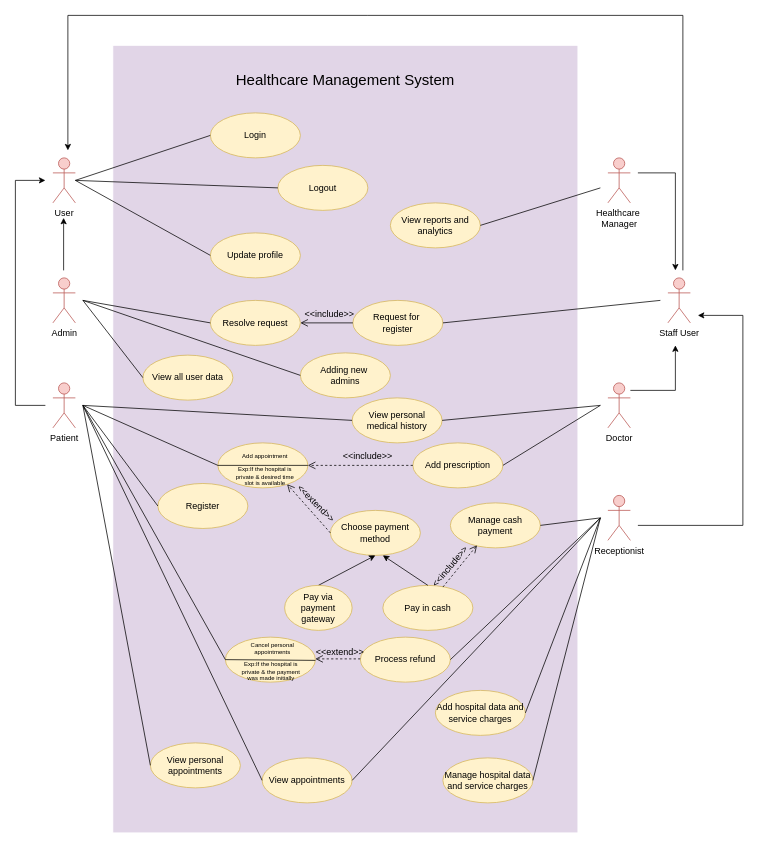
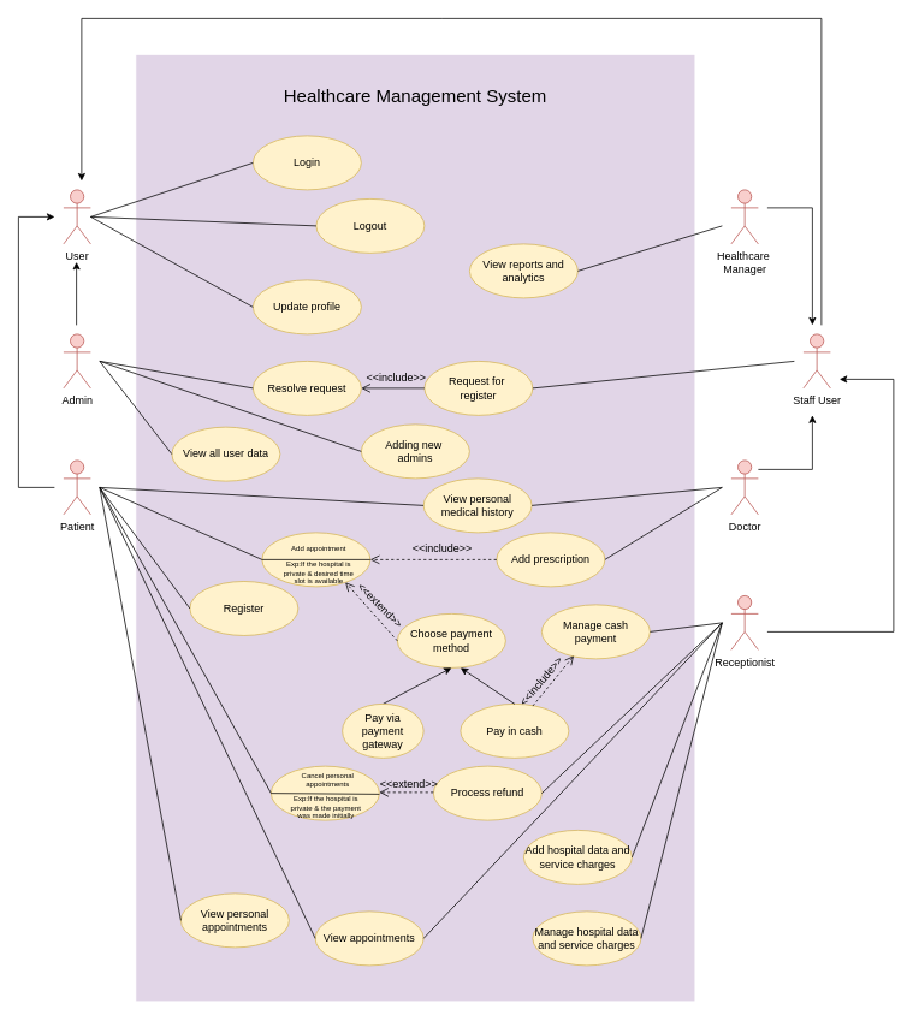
  <mxCell id="0" />
  <mxCell id="1" parent="0" />
  <mxCell id="2" value="" style="rounded=0;whiteSpace=wrap;html=1;fillColor=#e1d5e7;strokeColor=#FFFFFF;" parent="1" vertex="1"><mxGeometry x="150" y="60" width="620" height="1050" as="geometry" /></mxCell>
  <mxCell id="3" value="&lt;font size=&quot;1&quot; style=&quot;&quot;&gt;&lt;span style=&quot;font-size: 20px;&quot;&gt;Healthcare Management System&lt;/span&gt;&lt;/font&gt;" style="text;html=1;align=center;verticalAlign=middle;whiteSpace=wrap;rounded=0;glass=0;" parent="1" vertex="1"><mxGeometry x="300" y="90" width="320" height="30" as="geometry" /></mxCell>
  <mxCell id="4" value="Admin" style="shape=umlActor;verticalLabelPosition=bottom;verticalAlign=top;html=1;outlineConnect=0;fillColor=#f8cecc;strokeColor=#b85450;" parent="1" vertex="1"><mxGeometry x="70" y="370" width="30" height="60" as="geometry" /></mxCell>
  <mxCell id="5" value="Healthcare&amp;nbsp;&lt;div&gt;Manager&lt;div&gt;&lt;br&gt;&lt;/div&gt;&lt;/div&gt;" style="shape=umlActor;verticalLabelPosition=bottom;verticalAlign=top;html=1;outlineConnect=0;fillColor=#f8cecc;strokeColor=#b85450;" parent="1" vertex="1"><mxGeometry x="810" y="210" width="30" height="60" as="geometry" /></mxCell>
  <mxCell id="6" value="Patient&lt;div&gt;&lt;br&gt;&lt;/div&gt;" style="shape=umlActor;verticalLabelPosition=bottom;verticalAlign=top;html=1;outlineConnect=0;fillColor=#f8cecc;strokeColor=#b85450;" parent="1" vertex="1"><mxGeometry x="70" y="510" width="30" height="60" as="geometry" /></mxCell>
  <mxCell id="7" value="&lt;div&gt;Doctor&lt;/div&gt;" style="shape=umlActor;verticalLabelPosition=bottom;verticalAlign=top;html=1;outlineConnect=0;fillColor=#f8cecc;strokeColor=#b85450;" parent="1" vertex="1"><mxGeometry x="810" y="510" width="30" height="60" as="geometry" /></mxCell>
  <mxCell id="8" value="&lt;div&gt;Receptionist&lt;/div&gt;" style="shape=umlActor;verticalLabelPosition=bottom;verticalAlign=top;html=1;outlineConnect=0;fillColor=#f8cecc;strokeColor=#b85450;" parent="1" vertex="1"><mxGeometry x="810" y="660" width="30" height="60" as="geometry" /></mxCell>
  <mxCell id="9" value="Staff User" style="shape=umlActor;verticalLabelPosition=bottom;verticalAlign=top;html=1;outlineConnect=0;fillColor=#f8cecc;strokeColor=#b85450;" parent="1" vertex="1"><mxGeometry x="890" y="370" width="30" height="60" as="geometry" /></mxCell>
  <mxCell id="10" value="User" style="shape=umlActor;verticalLabelPosition=bottom;verticalAlign=top;html=1;outlineConnect=0;fillColor=#f8cecc;strokeColor=#b85450;" parent="1" vertex="1"><mxGeometry x="70" y="210" width="30" height="60" as="geometry" /></mxCell>
  <mxCell id="11" value="Login" style="ellipse;whiteSpace=wrap;html=1;fillColor=#fff2cc;strokeColor=#d6b656;" parent="1" vertex="1"><mxGeometry x="280" y="150" width="120" height="60" as="geometry" /></mxCell>
- <mxCell id="12" value="Logout" style="ellipse;whiteSpace=wrap;html=1;fillColor=#fff2cc;strokeColor=#d6b656;" parent="1" vertex="1"><mxGeometry x="370" y="220" width="120" height="60" as="geometry" /></mxCell>
+ <mxCell id="12" value="Logout" style="ellipse;whiteSpace=wrap;html=1;fillColor=#fff2cc;strokeColor=#d6b656;" parent="1" vertex="1"><mxGeometry x="350" y="220" width="120" height="60" as="geometry" /></mxCell>
  <mxCell id="13" value="" style="endArrow=none;html=1;rounded=0;entryX=0;entryY=0.5;entryDx=0;entryDy=0;" parent="1" target="11" edge="1"><mxGeometry width="50" height="50" relative="1" as="geometry"><mxPoint x="100" y="240" as="sourcePoint" /><mxPoint x="450" y="380" as="targetPoint" /></mxGeometry></mxCell>
  <mxCell id="14" value="" style="endArrow=none;html=1;rounded=0;entryX=0;entryY=0.5;entryDx=0;entryDy=0;" parent="1" target="12" edge="1"><mxGeometry width="50" height="50" relative="1" as="geometry"><mxPoint x="100" y="240" as="sourcePoint" /><mxPoint x="290" y="190" as="targetPoint" /></mxGeometry></mxCell>
  <mxCell id="15" value="" style="endArrow=classic;html=1;rounded=0;" parent="1" edge="1"><mxGeometry width="50" height="50" relative="1" as="geometry"><mxPoint x="850" y="230" as="sourcePoint" /><mxPoint x="900" y="360" as="targetPoint" /><Array as="points"><mxPoint x="900" y="230" /></Array></mxGeometry></mxCell>
  <mxCell id="16" value="" style="endArrow=classic;html=1;rounded=0;" parent="1" edge="1"><mxGeometry width="50" height="50" relative="1" as="geometry"><mxPoint x="840" y="520" as="sourcePoint" /><mxPoint x="900" y="460" as="targetPoint" /><Array as="points"><mxPoint x="900" y="520" /></Array></mxGeometry></mxCell>
  <mxCell id="17" value="" style="endArrow=classic;html=1;rounded=0;" parent="1" edge="1"><mxGeometry width="50" height="50" relative="1" as="geometry"><mxPoint x="850" y="700" as="sourcePoint" /><mxPoint x="930" y="420" as="targetPoint" /><Array as="points"><mxPoint x="990" y="700" /><mxPoint x="990" y="420" /></Array></mxGeometry></mxCell>
  <mxCell id="18" value="" style="endArrow=classic;html=1;rounded=0;" parent="1" edge="1"><mxGeometry width="50" height="50" relative="1" as="geometry"><mxPoint x="84.33" y="360" as="sourcePoint" /><mxPoint x="84.33" y="290" as="targetPoint" /><Array as="points" /></mxGeometry></mxCell>
  <mxCell id="19" value="" style="endArrow=classic;html=1;rounded=0;" parent="1" edge="1"><mxGeometry width="50" height="50" relative="1" as="geometry"><mxPoint x="60" y="540" as="sourcePoint" /><mxPoint x="60" y="240" as="targetPoint" /><Array as="points"><mxPoint x="20" y="540" /><mxPoint x="20" y="240" /></Array></mxGeometry></mxCell>
  <mxCell id="20" value="Register" style="ellipse;whiteSpace=wrap;html=1;fillColor=#fff2cc;strokeColor=#d6b656;" parent="1" vertex="1"><mxGeometry x="210" y="644.14" width="120" height="60" as="geometry" /></mxCell>
  <mxCell id="21" value="" style="endArrow=none;html=1;rounded=0;entryX=0;entryY=0.5;entryDx=0;entryDy=0;" parent="1" target="20" edge="1"><mxGeometry width="50" height="50" relative="1" as="geometry"><mxPoint x="110" y="540" as="sourcePoint" /><mxPoint x="450" y="380" as="targetPoint" /></mxGeometry></mxCell>
  <mxCell id="22" value="Request for&amp;nbsp;&lt;div&gt;register&lt;/div&gt;" style="ellipse;whiteSpace=wrap;html=1;fillColor=#fff2cc;strokeColor=#d6b656;" parent="1" vertex="1"><mxGeometry x="470" y="400" width="120" height="60" as="geometry" /></mxCell>
  <mxCell id="23" value="" style="endArrow=none;html=1;rounded=0;exitX=1;exitY=0.5;exitDx=0;exitDy=0;" parent="1" source="22" edge="1"><mxGeometry width="50" height="50" relative="1" as="geometry"><mxPoint x="400" y="410" as="sourcePoint" /><mxPoint x="880" y="400" as="targetPoint" /></mxGeometry></mxCell>
  <mxCell id="24" value="View personal medical history" style="ellipse;whiteSpace=wrap;html=1;fillColor=#fff2cc;strokeColor=#d6b656;" parent="1" vertex="1"><mxGeometry x="469" y="530" width="120" height="60" as="geometry" /></mxCell>
  <mxCell id="25" value="" style="endArrow=none;html=1;rounded=0;entryX=0;entryY=0.5;entryDx=0;entryDy=0;" parent="1" target="24" edge="1"><mxGeometry width="50" height="50" relative="1" as="geometry"><mxPoint x="110" y="540" as="sourcePoint" /><mxPoint x="450" y="490" as="targetPoint" /></mxGeometry></mxCell>
  <mxCell id="26" value="" style="endArrow=none;html=1;rounded=0;exitX=1;exitY=0.5;exitDx=0;exitDy=0;" parent="1" source="24" edge="1"><mxGeometry width="50" height="50" relative="1" as="geometry"><mxPoint x="400" y="540" as="sourcePoint" /><mxPoint x="800" y="540" as="targetPoint" /></mxGeometry></mxCell>
  <mxCell id="27" value="View appointments" style="ellipse;whiteSpace=wrap;html=1;fillColor=#fff2cc;strokeColor=#d6b656;" parent="1" vertex="1"><mxGeometry x="349" y="1010" width="120" height="60" as="geometry" /></mxCell>
  <mxCell id="28" value="" style="endArrow=none;html=1;rounded=0;entryX=0;entryY=0.5;entryDx=0;entryDy=0;" parent="1" target="27" edge="1"><mxGeometry width="50" height="50" relative="1" as="geometry"><mxPoint x="110" y="540" as="sourcePoint" /><mxPoint x="500" y="460" as="targetPoint" /></mxGeometry></mxCell>
  <mxCell id="29" value="" style="endArrow=none;html=1;rounded=0;exitX=1;exitY=0.5;exitDx=0;exitDy=0;" parent="1" source="27" edge="1"><mxGeometry width="50" height="50" relative="1" as="geometry"><mxPoint x="450" y="510" as="sourcePoint" /><mxPoint x="800" y="690" as="targetPoint" /></mxGeometry></mxCell>
  <mxCell id="30" value="Update profile" style="ellipse;whiteSpace=wrap;html=1;fillColor=#fff2cc;strokeColor=#d6b656;" parent="1" vertex="1"><mxGeometry x="280" y="310" width="120" height="60" as="geometry" /></mxCell>
  <mxCell id="31" value="" style="endArrow=none;html=1;rounded=0;exitX=0;exitY=0.5;exitDx=0;exitDy=0;" parent="1" source="30" edge="1"><mxGeometry width="50" height="50" relative="1" as="geometry"><mxPoint x="450" y="760" as="sourcePoint" /><mxPoint x="100" y="240" as="targetPoint" /></mxGeometry></mxCell>
  <mxCell id="32" value="" style="endArrow=classic;html=1;rounded=0;" parent="1" edge="1"><mxGeometry width="50" height="50" relative="1" as="geometry"><mxPoint x="910" y="360" as="sourcePoint" /><mxPoint x="90" y="200" as="targetPoint" /><Array as="points"><mxPoint x="910" y="20" /><mxPoint x="490" y="20" /><mxPoint x="90" y="20" /></Array></mxGeometry></mxCell>
  <mxCell id="33" value="" style="ellipse;whiteSpace=wrap;html=1;fillColor=#fff2cc;strokeColor=#d6b656;" parent="1" vertex="1"><mxGeometry x="290" y="590" width="120" height="60" as="geometry" /></mxCell>
  <mxCell id="34" value="" style="ellipse;whiteSpace=wrap;html=1;fillColor=#fff2cc;strokeColor=#d6b656;" parent="1" vertex="1"><mxGeometry x="300" y="849" width="120" height="60" as="geometry" /></mxCell>
  <mxCell id="35" value="View personal appointments" style="ellipse;whiteSpace=wrap;html=1;fillColor=#fff2cc;strokeColor=#d6b656;" parent="1" vertex="1"><mxGeometry x="200" y="990" width="120" height="60" as="geometry" /></mxCell>
  <mxCell id="36" value="" style="endArrow=none;html=1;rounded=0;entryX=0;entryY=0.5;entryDx=0;entryDy=0;" parent="1" target="33" edge="1"><mxGeometry width="50" height="50" relative="1" as="geometry"><mxPoint x="110" y="540" as="sourcePoint" /><mxPoint x="750" y="680" as="targetPoint" /></mxGeometry></mxCell>
  <mxCell id="37" value="" style="endArrow=none;html=1;rounded=0;entryX=0;entryY=0.5;entryDx=0;entryDy=0;" parent="1" target="35" edge="1"><mxGeometry width="50" height="50" relative="1" as="geometry"><mxPoint x="110" y="540" as="sourcePoint" /><mxPoint x="750" y="680" as="targetPoint" /></mxGeometry></mxCell>
  <mxCell id="38" value="" style="endArrow=none;html=1;rounded=0;exitX=0;exitY=0.5;exitDx=0;exitDy=0;" parent="1" source="34" edge="1"><mxGeometry width="50" height="50" relative="1" as="geometry"><mxPoint x="700" y="730" as="sourcePoint" /><mxPoint x="110" y="540" as="targetPoint" /></mxGeometry></mxCell>
  <mxCell id="39" value="View reports and analytics" style="ellipse;whiteSpace=wrap;html=1;fillColor=#fff2cc;strokeColor=#d6b656;" parent="1" vertex="1"><mxGeometry x="520" y="270" width="120" height="60" as="geometry" /></mxCell>
  <mxCell id="40" value="" style="endArrow=none;html=1;rounded=0;exitX=1;exitY=0.5;exitDx=0;exitDy=0;" parent="1" source="39" edge="1"><mxGeometry width="50" height="50" relative="1" as="geometry"><mxPoint x="640" y="530" as="sourcePoint" /><mxPoint x="800" y="250" as="targetPoint" /></mxGeometry></mxCell>
  <mxCell id="41" value="Add prescription" style="ellipse;whiteSpace=wrap;html=1;fillColor=#fff2cc;strokeColor=#d6b656;" parent="1" vertex="1"><mxGeometry x="550" y="590" width="120" height="60" as="geometry" /></mxCell>
  <mxCell id="42" value="" style="endArrow=none;html=1;rounded=0;exitX=1;exitY=0.5;exitDx=0;exitDy=0;" parent="1" source="41" edge="1"><mxGeometry width="50" height="50" relative="1" as="geometry"><mxPoint x="640" y="590" as="sourcePoint" /><mxPoint x="800" y="540" as="targetPoint" /></mxGeometry></mxCell>
  <mxCell id="43" value="" style="html=1;verticalAlign=bottom;endArrow=open;dashed=1;endSize=8;curved=0;rounded=0;exitX=0;exitY=0.5;exitDx=0;exitDy=0;entryX=1;entryY=0.5;entryDx=0;entryDy=0;" parent="1" source="41" target="33" edge="1"><mxGeometry relative="1" as="geometry"><mxPoint x="580" y="595" as="targetPoint" /></mxGeometry></mxCell>
  <mxCell id="44" value="&amp;lt;&amp;lt;include&amp;gt;&amp;gt;" style="text;html=1;align=center;verticalAlign=middle;whiteSpace=wrap;rounded=0;" parent="1" vertex="1"><mxGeometry x="460" y="593" width="60" height="30" as="geometry" /></mxCell>
  <mxCell id="45" value="Resolve request" style="ellipse;whiteSpace=wrap;html=1;fillColor=#fff2cc;strokeColor=#d6b656;" parent="1" vertex="1"><mxGeometry x="280" y="400" width="120" height="60" as="geometry" /></mxCell>
  <mxCell id="46" value="" style="endArrow=none;html=1;rounded=0;entryX=0;entryY=0.5;entryDx=0;entryDy=0;" parent="1" target="45" edge="1"><mxGeometry width="50" height="50" relative="1" as="geometry"><mxPoint x="110" y="400" as="sourcePoint" /><mxPoint x="610" y="570" as="targetPoint" /></mxGeometry></mxCell>
  <mxCell id="47" value="&amp;lt;&amp;lt;include&amp;gt;&amp;gt;" style="text;html=1;align=center;verticalAlign=middle;whiteSpace=wrap;rounded=0;" parent="1" vertex="1"><mxGeometry x="409" y="403" width="60" height="30" as="geometry" /></mxCell>
  <mxCell id="48" value="" style="html=1;verticalAlign=bottom;endArrow=open;dashed=0;endSize=8;curved=0;rounded=0;exitX=0;exitY=0.5;exitDx=0;exitDy=0;entryX=1;entryY=0.5;entryDx=0;entryDy=0;" parent="1" source="22" target="45" edge="1"><mxGeometry relative="1" as="geometry"><mxPoint x="420" y="570" as="targetPoint" /><mxPoint x="520" y="570" as="sourcePoint" /><Array as="points" /></mxGeometry></mxCell>
  <mxCell id="49" value="Adding new&amp;nbsp;&lt;div&gt;admins&lt;/div&gt;" style="ellipse;whiteSpace=wrap;html=1;fillColor=#fff2cc;strokeColor=#d6b656;" parent="1" vertex="1"><mxGeometry x="400" y="470" width="120" height="60" as="geometry" /></mxCell>
  <mxCell id="50" value="" style="endArrow=none;html=1;rounded=0;entryX=0;entryY=0.5;entryDx=0;entryDy=0;" parent="1" target="49" edge="1"><mxGeometry width="50" height="50" relative="1" as="geometry"><mxPoint x="110" y="400" as="sourcePoint" /><mxPoint x="570" y="570" as="targetPoint" /></mxGeometry></mxCell>
  <mxCell id="51" value="View all user data" style="ellipse;whiteSpace=wrap;html=1;fillColor=#fff2cc;strokeColor=#d6b656;" parent="1" vertex="1"><mxGeometry x="190" y="473" width="120" height="60" as="geometry" /></mxCell>
  <mxCell id="52" value="" style="endArrow=none;html=1;rounded=0;entryX=0;entryY=0.5;entryDx=0;entryDy=0;" parent="1" target="51" edge="1"><mxGeometry width="50" height="50" relative="1" as="geometry"><mxPoint x="110" y="400" as="sourcePoint" /><mxPoint x="660" y="560" as="targetPoint" /></mxGeometry></mxCell>
  <mxCell id="53" value="Add hospital data and service charges" style="ellipse;whiteSpace=wrap;html=1;fillColor=#fff2cc;strokeColor=#d6b656;" parent="1" vertex="1"><mxGeometry x="580" y="920" width="120" height="60" as="geometry" /></mxCell>
  <mxCell id="54" value="Manage hospital data and service charges" style="ellipse;whiteSpace=wrap;html=1;fillColor=#fff2cc;strokeColor=#d6b656;" parent="1" vertex="1"><mxGeometry x="590" y="1010" width="120" height="60" as="geometry" /></mxCell>
  <mxCell id="55" value="" style="endArrow=none;html=1;rounded=0;exitX=1;exitY=0.5;exitDx=0;exitDy=0;" parent="1" source="54" edge="1"><mxGeometry width="50" height="50" relative="1" as="geometry"><mxPoint x="910" y="650" as="sourcePoint" /><mxPoint x="800" y="690" as="targetPoint" /></mxGeometry></mxCell>
  <mxCell id="56" value="" style="endArrow=none;html=1;rounded=0;exitX=1;exitY=0.5;exitDx=0;exitDy=0;" parent="1" source="53" edge="1"><mxGeometry width="50" height="50" relative="1" as="geometry"><mxPoint x="910" y="650" as="sourcePoint" /><mxPoint x="800" y="690" as="targetPoint" /></mxGeometry></mxCell>
  <mxCell id="57" value="Choose payment method" style="ellipse;whiteSpace=wrap;html=1;fillColor=#fff2cc;strokeColor=#d6b656;" parent="1" vertex="1"><mxGeometry x="440" y="680" width="120" height="60" as="geometry" /></mxCell>
  <mxCell id="58" value="" style="html=1;verticalAlign=bottom;endArrow=open;dashed=1;endSize=8;curved=0;rounded=0;exitX=0;exitY=0.5;exitDx=0;exitDy=0;exitPerimeter=0;entryX=0.77;entryY=0.92;entryDx=0;entryDy=0;entryPerimeter=0;" parent="1" source="57" target="33" edge="1"><mxGeometry relative="1" as="geometry"><mxPoint x="390" y="660" as="targetPoint" /><mxPoint x="560" y="630" as="sourcePoint" /><Array as="points" /></mxGeometry></mxCell>
  <mxCell id="59" value="&amp;lt;&amp;lt;extend&amp;gt;&amp;gt;" style="text;html=1;align=center;verticalAlign=middle;whiteSpace=wrap;rounded=0;rotation=45;" parent="1" vertex="1"><mxGeometry x="396" y="656" width="50" height="30" as="geometry" /></mxCell>
  <mxCell id="60" value="" style="endArrow=classic;html=1;rounded=0;entryX=0.5;entryY=1;entryDx=0;entryDy=0;exitX=0.5;exitY=0;exitDx=0;exitDy=0;" parent="1" source="61" target="57" edge="1"><mxGeometry width="50" height="50" relative="1" as="geometry"><mxPoint x="530" y="620" as="sourcePoint" /><mxPoint x="580" y="570" as="targetPoint" /></mxGeometry></mxCell>
  <mxCell id="61" value="Pay via payment gateway" style="ellipse;whiteSpace=wrap;html=1;fillColor=#fff2cc;strokeColor=#d6b656;" parent="1" vertex="1"><mxGeometry x="379" y="780" width="90" height="60" as="geometry" /></mxCell>
  <mxCell id="62" value="Pay in cash" style="ellipse;whiteSpace=wrap;html=1;fillColor=#fff2cc;strokeColor=#d6b656;" parent="1" vertex="1"><mxGeometry x="510" y="780" width="120" height="60" as="geometry" /></mxCell>
  <mxCell id="63" value="" style="endArrow=classic;html=1;rounded=0;exitX=0.5;exitY=0;exitDx=0;exitDy=0;" parent="1" source="62" edge="1"><mxGeometry width="50" height="50" relative="1" as="geometry"><mxPoint x="479" y="780" as="sourcePoint" /><mxPoint x="510" y="740" as="targetPoint" /></mxGeometry></mxCell>
  <mxCell id="64" value="Manage cash payment" style="ellipse;whiteSpace=wrap;html=1;fillColor=#fff2cc;strokeColor=#d6b656;" parent="1" vertex="1"><mxGeometry x="600" y="670" width="120" height="60" as="geometry" /></mxCell>
  <mxCell id="65" value="" style="endArrow=none;html=1;rounded=0;exitX=1;exitY=0.5;exitDx=0;exitDy=0;" parent="1" source="64" edge="1"><mxGeometry width="50" height="50" relative="1" as="geometry"><mxPoint x="590" y="630" as="sourcePoint" /><mxPoint x="800" y="690" as="targetPoint" /></mxGeometry></mxCell>
  <mxCell id="66" value="&amp;lt;&amp;lt;include&amp;gt;&amp;gt;" style="text;html=1;align=center;verticalAlign=middle;whiteSpace=wrap;rounded=0;rotation=310;" parent="1" vertex="1"><mxGeometry x="570" y="740" width="60" height="30" as="geometry" /></mxCell>
  <mxCell id="67" value="" style="html=1;verticalAlign=bottom;endArrow=open;dashed=1;endSize=8;curved=0;rounded=0;exitX=0.667;exitY=0.037;exitDx=0;exitDy=0;exitPerimeter=0;entryX=0.296;entryY=0.943;entryDx=0;entryDy=0;entryPerimeter=0;" parent="1" source="62" target="64" edge="1"><mxGeometry relative="1" as="geometry"><mxPoint x="640" y="720" as="targetPoint" /><mxPoint x="560" y="630" as="sourcePoint" /></mxGeometry></mxCell>
  <mxCell id="68" value="Process refund" style="ellipse;whiteSpace=wrap;html=1;fillColor=#fff2cc;strokeColor=#d6b656;" parent="1" vertex="1"><mxGeometry x="480" y="849" width="120" height="60" as="geometry" /></mxCell>
  <mxCell id="69" value="" style="endArrow=none;html=1;rounded=0;exitX=1;exitY=0.5;exitDx=0;exitDy=0;" parent="1" source="68" edge="1"><mxGeometry width="50" height="50" relative="1" as="geometry"><mxPoint x="680" y="750" as="sourcePoint" /><mxPoint x="800" y="690" as="targetPoint" /></mxGeometry></mxCell>
  <mxCell id="70" value="&amp;lt;&amp;lt;extend&amp;gt;&amp;gt;" style="text;html=1;align=center;verticalAlign=middle;whiteSpace=wrap;rounded=0;rotation=0;" parent="1" vertex="1"><mxGeometry x="428" y="854" width="50" height="30" as="geometry" /></mxCell>
  <mxCell id="71" value="" style="html=1;verticalAlign=bottom;endArrow=open;dashed=1;endSize=8;curved=0;rounded=0;exitX=0;exitY=0.5;exitDx=0;exitDy=0;entryX=1;entryY=0.5;entryDx=0;entryDy=0;" parent="1" edge="1"><mxGeometry relative="1" as="geometry"><mxPoint x="420" y="878" as="targetPoint" /><mxPoint x="480" y="878" as="sourcePoint" /><Array as="points" /></mxGeometry></mxCell>
  <mxCell id="72" value="&lt;font style=&quot;font-size: 8px;&quot;&gt;Add appointment&lt;/font&gt;" style="text;html=1;align=center;verticalAlign=middle;whiteSpace=wrap;rounded=0;fontSize=8;" parent="1" vertex="1"><mxGeometry x="313" y="593" width="80" height="30" as="geometry" /></mxCell>
  <mxCell id="73" value="" style="endArrow=none;html=1;rounded=0;entryX=1;entryY=0.5;entryDx=0;entryDy=0;" parent="1" target="33" edge="1"><mxGeometry width="50" height="50" relative="1" as="geometry"><mxPoint x="290" y="620" as="sourcePoint" /><mxPoint x="430" y="770" as="targetPoint" /></mxGeometry></mxCell>
  <mxCell id="74" value="&lt;span style=&quot;&quot;&gt;Exp:If the hospital is private &amp;amp;&amp;nbsp;desired time slot is available&lt;/span&gt;" style="text;html=1;align=center;verticalAlign=middle;whiteSpace=wrap;rounded=0;fontSize=8;" parent="1" vertex="1"><mxGeometry x="310" y="620" width="86" height="30" as="geometry" /></mxCell>
  <mxCell id="75" value="" style="endArrow=none;html=1;rounded=0;exitX=0;exitY=0.5;exitDx=0;exitDy=0;" parent="1" source="34" edge="1"><mxGeometry width="50" height="50" relative="1" as="geometry"><mxPoint x="580" y="870" as="sourcePoint" /><mxPoint x="420" y="880" as="targetPoint" /></mxGeometry></mxCell>
  <mxCell id="76" value="&lt;span style=&quot;&quot;&gt;Exp:If the hospital is private &amp;amp; the payment was made initially&lt;/span&gt;" style="text;html=1;align=center;verticalAlign=middle;whiteSpace=wrap;rounded=0;fontSize=8;" parent="1" vertex="1"><mxGeometry x="318" y="880" width="86" height="30" as="geometry" /></mxCell>
  <mxCell id="77" value="Cancel personal appointments" style="text;html=1;align=center;verticalAlign=middle;whiteSpace=wrap;rounded=0;fontSize=8;" parent="1" vertex="1"><mxGeometry x="320" y="849" width="86" height="30" as="geometry" /></mxCell>
